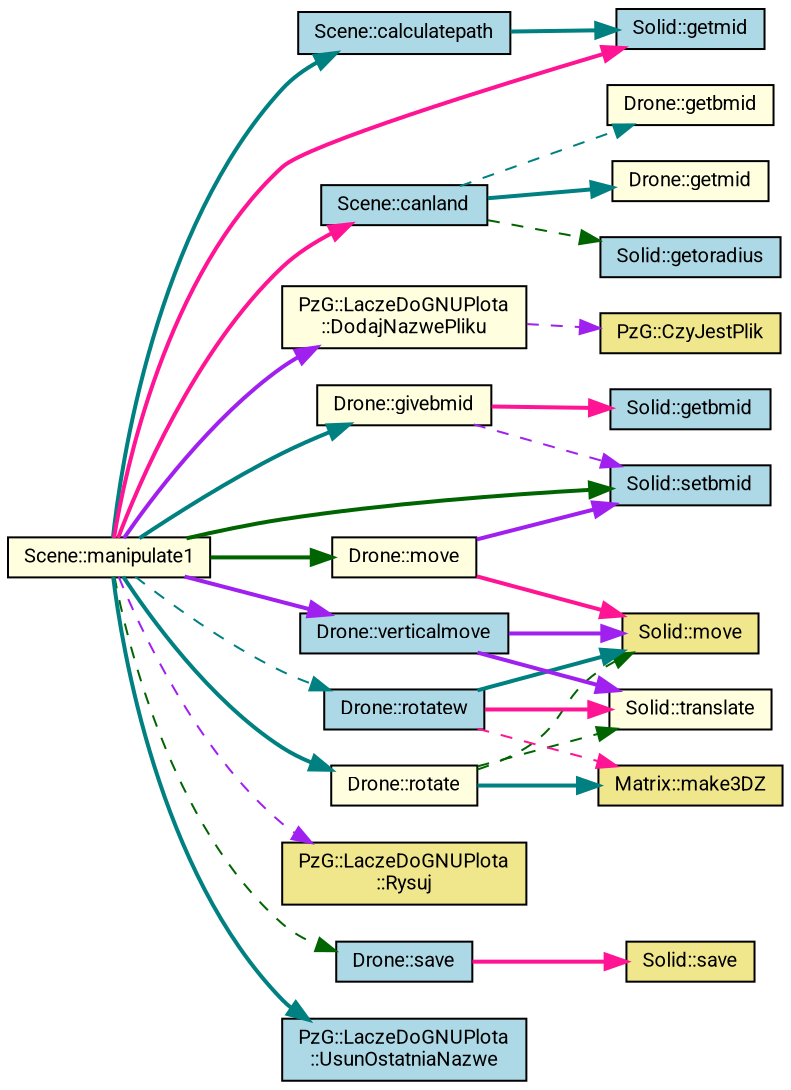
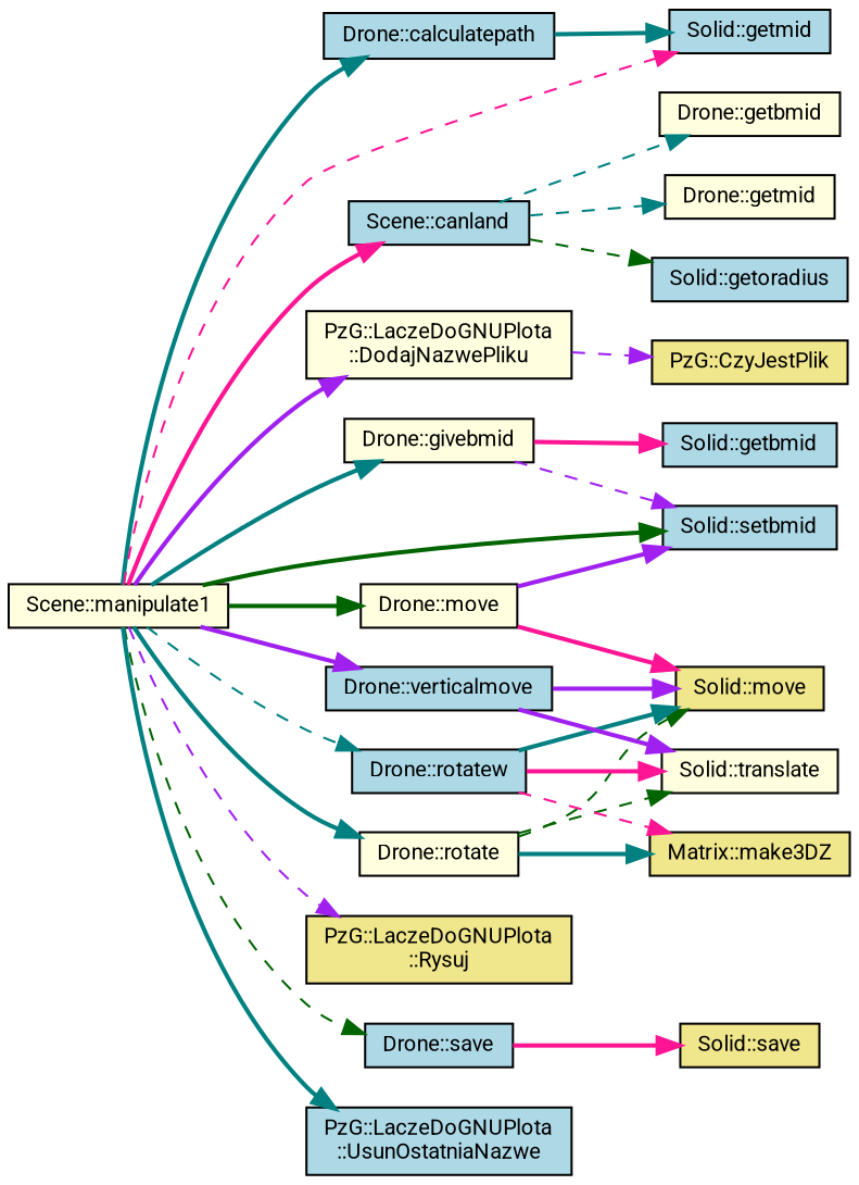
  digraph {
    fontname=Roboto
    rankdir=LR
    node [color=black fillcolor=lightblue fontname=Roboto fontsize=10 shape=record style=filled]
    edge [color=teal fontname=Roboto fontsize=10 labelfontname=Helvetica labelfontsize=10 style=bold]
    n1 [fillcolor=lightyellow fontcolor=black height=0.2 label="Scene::manipulate1" width=0.4]
-   n2 [height=0.2 label="Scene::calculatepath" width=0.4]
+   n2 [height=0.2 label="Drone::calculatepath" width=0.4]
    n3 [height=0.2 label="Solid::getmid" width=0.4]
    n4 [height=0.2 label="Scene::canland" width=0.4]
    n5 [fillcolor=lightyellow height=0.2 label="PzG::LaczeDoGNUPlota\l::DodajNazwePliku" width=0.4]
    n6 [fillcolor=lightyellow height=0.2 label="Drone::givebmid" width=0.4]
    n7 [height=0.2 label="Solid::setbmid" width=0.4]
    n8 [fillcolor=lightyellow height=0.2 label="Drone::move" width=0.4]
    n9 [fillcolor=lightyellow height=0.2 label="Drone::rotate" width=0.4]
    n10 [height=0.2 label="Drone::rotatew" width=0.4]
    n11 [fillcolor=khaki height=0.2 label="PzG::LaczeDoGNUPlota\l::Rysuj" width=0.4]
    n12 [height=0.2 label="Drone::save" width=0.4]
    n13 [height=0.2 label="PzG::LaczeDoGNUPlota\l::UsunOstatniaNazwe" width=0.4]
    n14 [height=0.2 label="Drone::verticalmove" width=0.4]
    n15 [fillcolor=lightyellow height=0.2 label="Drone::getbmid" width=0.4]
    n16 [fillcolor=lightyellow height=0.2 label="Drone::getmid" width=0.4]
    n17 [height=0.2 label="Solid::getoradius" width=0.4]
    n18 [fillcolor=khaki height=0.2 label="PzG::CzyJestPlik" width=0.4]
    n19 [height=0.2 label="Solid::getbmid" width=0.4]
    n20 [fillcolor=khaki height=0.2 label="Solid::move" width=0.4]
    n21 [fillcolor=lightyellow height=0.2 label="Solid::translate" width=0.4]
    n22 [fillcolor=khaki height=0.2 label="Matrix::make3DZ" width=0.4]
    n23 [fillcolor=khaki height=0.2 label="Solid::save" width=0.4]
    n1 -> n2
-   n1 -> n3 [color=deeppink]
+   n1 -> n3 [color=deeppink style=dashed]
    n1 -> n4 [color=deeppink]
    n1 -> n5 [color=purple]
    n1 -> n6
    n1 -> n7 [color=darkgreen]
    n1 -> n8 [color=darkgreen]
    n1 -> n9
    n1 -> n10 [style=dashed]
    n1 -> n11 [color=purple style=dashed]
    n1 -> n12 [color=darkgreen style=dashed]
    n1 -> n13
    n1 -> n14 [color=purple]
    n2 -> n3
    n4 -> n15 [style=dashed]
-   n4 -> n16
+   n4 -> n16 [style=dashed]
    n4 -> n17 [color=darkgreen style=dashed]
    n5 -> n18 [color=purple style=dashed]
    n6 -> n7 [color=purple style=dashed]
    n6 -> n19 [color=deeppink]
    n8 -> n7 [color=purple]
    n8 -> n20 [color=deeppink]
    n9 -> n20 [color=darkgreen style=dashed]
    n9 -> n21 [color=darkgreen style=dashed]
    n9 -> n22
    n10 -> n20
    n10 -> n21 [color=deeppink]
    n10 -> n22 [color=deeppink style=dashed]
    n12 -> n23 [color=deeppink]
    n14 -> n20 [color=purple]
    n14 -> n21 [color=purple]
  }
